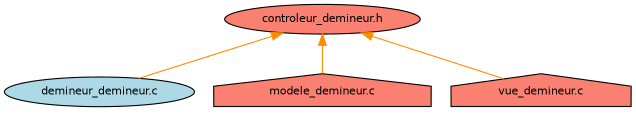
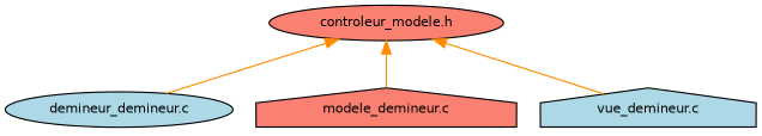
  digraph {
    node [color=black fillcolor=salmon fontname=Helvetica fontsize=10 shape=ellipse style=filled]
    edge [color=darkorange dir=back fontname=Helvetica fontsize=10 labelfontname=Helvetica labelfontsize=10 style=solid]
-   n1 [fontcolor=black height=0.2 label="controleur_demineur.h" width=0.4]
+   n1 [fontcolor=black height=0.2 label="controleur_modele.h" width=0.4]
    n2 [fillcolor=lightblue height=0.2 label="demineur_demineur.c" width=0.4]
    n3 [height=0.2 label="modele_demineur.c" shape=house width=0.4]
-   n4 [height=0.2 label="vue_demineur.c" shape=house width=0.4]
+   n4 [fillcolor=lightblue height=0.2 label="vue_demineur.c" shape=house width=0.4]
    n1 -> n2
    n1 -> n3
    n1 -> n4
  }
